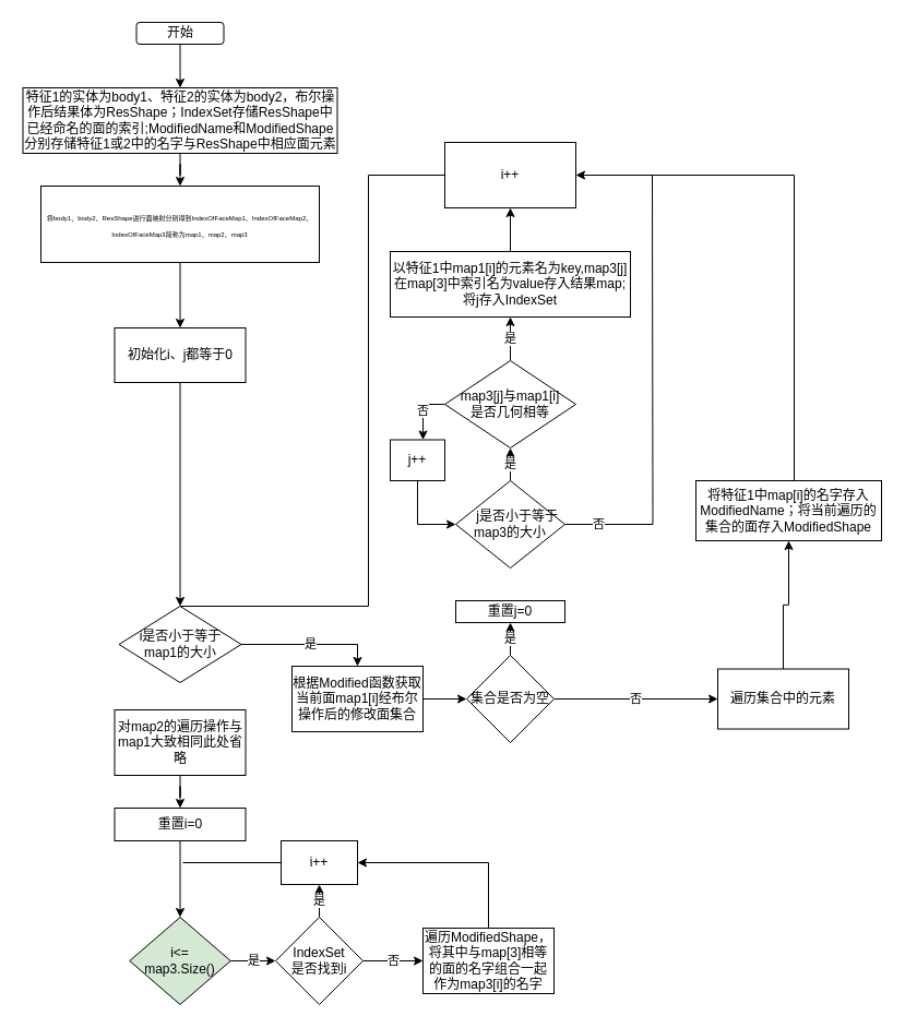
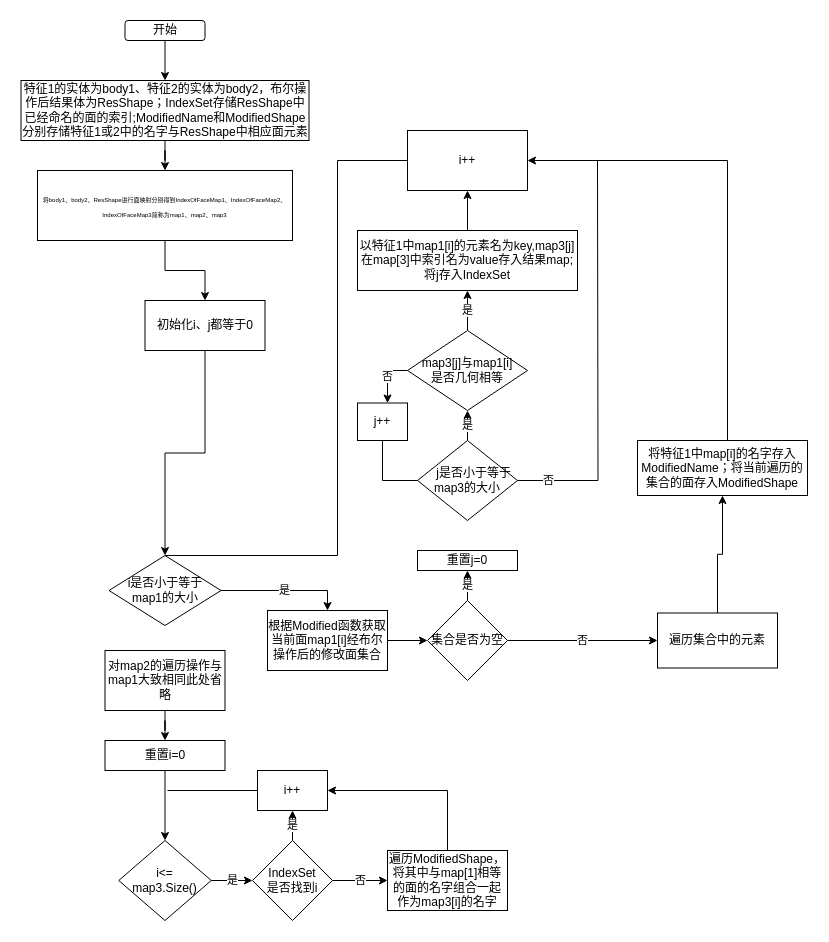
  <mxCell id="0" />
  <mxCell id="1" parent="0" />
  <mxCell id="2" style="edgeStyle=orthogonalEdgeStyle;rounded=0;orthogonalLoop=1;jettySize=auto;html=1;entryX=0.5;entryY=0;entryDx=0;entryDy=0;" parent="1" source="3" target="27" edge="1"><mxGeometry relative="1" as="geometry" /></mxCell>
  <mxCell id="3" value="开始" style="rounded=1;whiteSpace=wrap;html=1;" parent="1" vertex="1"><mxGeometry x="124.5" y="20" width="80" height="20" as="geometry" /></mxCell>
  <mxCell id="4" style="edgeStyle=orthogonalEdgeStyle;rounded=0;orthogonalLoop=1;jettySize=auto;html=1;entryX=0.5;entryY=0;entryDx=0;entryDy=0;" parent="1" source="5" target="10" edge="1"><mxGeometry relative="1" as="geometry" /></mxCell>
  <mxCell id="5" value="&lt;font style=&quot;font-size: 6px;&quot;&gt;将body1、body2、ResShape进行面映射分别得到IndexOfFaceMap1、IndexOfFaceMap2、IndexOfFaceMap3简称为map1、map2、map3&lt;/font&gt;" style="rounded=0;whiteSpace=wrap;html=1;" parent="1" vertex="1"><mxGeometry x="37" y="170" width="255" height="70" as="geometry" /></mxCell>
  <mxCell id="6" value="是" style="edgeStyle=orthogonalEdgeStyle;rounded=0;orthogonalLoop=1;jettySize=auto;html=1;entryX=0.5;entryY=0;entryDx=0;entryDy=0;" parent="1" source="7" target="12" edge="1"><mxGeometry relative="1" as="geometry"><mxPoint x="257" y="595" as="targetPoint" /></mxGeometry></mxCell>
  <mxCell id="7" value="i是否小于等于&lt;br&gt;map1的大小" style="rhombus;whiteSpace=wrap;html=1;" parent="1" vertex="1"><mxGeometry x="108.5" y="555" width="112" height="70" as="geometry" /></mxCell>
  <mxCell id="8" style="edgeStyle=orthogonalEdgeStyle;rounded=0;orthogonalLoop=1;jettySize=auto;html=1;exitX=0.5;exitY=1;exitDx=0;exitDy=0;" parent="1" source="3" target="3" edge="1"><mxGeometry relative="1" as="geometry" /></mxCell>
  <mxCell id="9" style="edgeStyle=orthogonalEdgeStyle;rounded=0;orthogonalLoop=1;jettySize=auto;html=1;entryX=0.5;entryY=0;entryDx=0;entryDy=0;" parent="1" source="10" target="7" edge="1"><mxGeometry relative="1" as="geometry" /></mxCell>
- <mxCell id="10" value="初始化i、j都等于0" style="rounded=0;whiteSpace=wrap;html=1;" parent="1" vertex="1"><mxGeometry x="104.5" y="300" width="120" height="50" as="geometry" /></mxCell>
+ <mxCell id="10" value="初始化i、j都等于0" style="rounded=0;whiteSpace=wrap;html=1;" parent="1" vertex="1"><mxGeometry x="144.5" y="300" width="120" height="50" as="geometry" /></mxCell>
  <mxCell id="11" style="edgeStyle=orthogonalEdgeStyle;rounded=0;orthogonalLoop=1;jettySize=auto;html=1;entryX=0;entryY=0.5;entryDx=0;entryDy=0;" parent="1" source="12" target="15" edge="1"><mxGeometry relative="1" as="geometry"><mxPoint x="417" y="595" as="targetPoint" /></mxGeometry></mxCell>
  <mxCell id="12" value="根据Modified函数获取当前面map1[i]经布尔操作后的修改面集合" style="rounded=0;whiteSpace=wrap;html=1;" parent="1" vertex="1"><mxGeometry x="267" y="610" width="120" height="60" as="geometry" /></mxCell>
  <mxCell id="13" value="否" style="edgeStyle=orthogonalEdgeStyle;rounded=0;orthogonalLoop=1;jettySize=auto;html=1;entryX=0;entryY=0.5;entryDx=0;entryDy=0;" parent="1" source="15" target="17" edge="1"><mxGeometry relative="1" as="geometry"><mxPoint x="557" y="595" as="targetPoint" /></mxGeometry></mxCell>
  <mxCell id="14" value="是" style="edgeStyle=orthogonalEdgeStyle;rounded=0;orthogonalLoop=1;jettySize=auto;html=1;entryX=0.5;entryY=1;entryDx=0;entryDy=0;" parent="1" source="15" target="48" edge="1"><mxGeometry relative="1" as="geometry"><mxPoint x="467" y="550" as="targetPoint" /></mxGeometry></mxCell>
  <mxCell id="15" value="集合是否为空" style="rhombus;whiteSpace=wrap;html=1;" parent="1" vertex="1"><mxGeometry x="427" y="600" width="80" height="80" as="geometry" /></mxCell>
  <mxCell id="16" style="edgeStyle=orthogonalEdgeStyle;rounded=0;orthogonalLoop=1;jettySize=auto;html=1;entryX=0.5;entryY=1;entryDx=0;entryDy=0;" parent="1" source="17" target="30" edge="1"><mxGeometry relative="1" as="geometry" /></mxCell>
  <mxCell id="17" value="遍历集合中的元素" style="rounded=0;whiteSpace=wrap;html=1;" parent="1" vertex="1"><mxGeometry x="657" y="612.5" width="120" height="55" as="geometry" /></mxCell>
  <mxCell id="18" style="edgeStyle=orthogonalEdgeStyle;rounded=0;orthogonalLoop=1;jettySize=auto;html=1;entryX=0.5;entryY=1;entryDx=0;entryDy=0;" parent="1" source="19" target="20" edge="1"><mxGeometry relative="1" as="geometry"><mxPoint x="467" y="430" as="targetPoint" /></mxGeometry></mxCell>
  <mxCell id="19" value="以特征1中map1[i]的元素名为key,map3[j]在map[3]中索引名为value存入结果map;&lt;br&gt;将j存入IndexSet" style="rounded=0;whiteSpace=wrap;html=1;" parent="1" vertex="1"><mxGeometry x="357" y="230" width="220" height="60" as="geometry" /></mxCell>
  <mxCell id="20" value="i++" style="rounded=0;whiteSpace=wrap;html=1;" parent="1" vertex="1"><mxGeometry x="407" y="130" width="120" height="60" as="geometry" /></mxCell>
  <mxCell id="21" value="是" style="edgeStyle=orthogonalEdgeStyle;rounded=0;orthogonalLoop=1;jettySize=auto;html=1;exitX=0.5;exitY=0;exitDx=0;exitDy=0;entryX=0.5;entryY=1;entryDx=0;entryDy=0;" parent="1" source="22" target="25" edge="1"><mxGeometry relative="1" as="geometry"><mxPoint x="467" y="390" as="targetPoint" /></mxGeometry></mxCell>
  <mxCell id="22" value="&amp;nbsp; &amp;nbsp; j是否小于等于&lt;br&gt;map3的大小" style="rhombus;whiteSpace=wrap;html=1;" parent="1" vertex="1"><mxGeometry x="417" y="440" width="100" height="80" as="geometry" /></mxCell>
  <mxCell id="23" value="是" style="edgeStyle=orthogonalEdgeStyle;rounded=0;orthogonalLoop=1;jettySize=auto;html=1;" parent="1" source="25" target="19" edge="1"><mxGeometry relative="1" as="geometry" /></mxCell>
  <mxCell id="24" value="否" style="edgeStyle=orthogonalEdgeStyle;rounded=0;orthogonalLoop=1;jettySize=auto;html=1;" parent="1" source="25" target="45" edge="1"><mxGeometry relative="1" as="geometry"><mxPoint x="367" y="360" as="targetPoint" /><Array as="points"><mxPoint x="387" y="370" /></Array></mxGeometry></mxCell>
  <mxCell id="25" value="map3[j]与map1[i]&lt;br&gt;是否几何相等" style="rhombus;whiteSpace=wrap;html=1;" parent="1" vertex="1"><mxGeometry x="407" y="330" width="120" height="80" as="geometry" /></mxCell>
  <mxCell id="26" style="edgeStyle=orthogonalEdgeStyle;rounded=0;orthogonalLoop=1;jettySize=auto;html=1;entryX=0.5;entryY=0;entryDx=0;entryDy=0;" parent="1" source="27" target="5" edge="1"><mxGeometry relative="1" as="geometry" /></mxCell>
  <mxCell id="27" value="特征1的实体为body1、特征2的实体为body2，布尔操作后结果体为ResShape；IndexSet存储ResShape中已经命名的面的索引;ModifiedName和ModifiedShape分别存储特征1或2中的名字与ResShape中相应面元素" style="rounded=0;whiteSpace=wrap;html=1;" parent="1" vertex="1"><mxGeometry x="20.5" y="80" width="288" height="60" as="geometry" /></mxCell>
  <mxCell id="28" value="" style="endArrow=none;html=1;rounded=0;edgeStyle=orthogonalEdgeStyle;entryX=0;entryY=0.5;entryDx=0;entryDy=0;exitX=0.5;exitY=0;exitDx=0;exitDy=0;" parent="1" source="7" target="20" edge="1"><mxGeometry width="50" height="50" relative="1" as="geometry"><mxPoint x="257" y="460" as="sourcePoint" /><mxPoint x="307" y="410" as="targetPoint" /><Array as="points"><mxPoint x="337" y="555" /><mxPoint x="337" y="160" /></Array></mxGeometry></mxCell>
  <mxCell id="29" style="edgeStyle=orthogonalEdgeStyle;rounded=0;orthogonalLoop=1;jettySize=auto;html=1;entryX=1;entryY=0.5;entryDx=0;entryDy=0;" parent="1" source="30" target="20" edge="1"><mxGeometry relative="1" as="geometry"><Array as="points"><mxPoint x="727" y="160" /></Array></mxGeometry></mxCell>
  <mxCell id="30" value="将特征1中map[i]的名字存入ModifiedName；将当前遍历的集合的面存入ModifiedShape" style="rounded=0;whiteSpace=wrap;html=1;" parent="1" vertex="1"><mxGeometry x="637" y="440" width="170" height="55" as="geometry" /></mxCell>
  <mxCell id="31" style="edgeStyle=orthogonalEdgeStyle;rounded=0;orthogonalLoop=1;jettySize=auto;html=1;entryX=0.5;entryY=0;entryDx=0;entryDy=0;" parent="1" source="32" target="34" edge="1"><mxGeometry relative="1" as="geometry"><mxPoint x="164.5" y="750" as="targetPoint" /></mxGeometry></mxCell>
  <mxCell id="32" value="对map2的遍历操作与map1大致相同此处省略" style="rounded=0;whiteSpace=wrap;html=1;" parent="1" vertex="1"><mxGeometry x="104.5" y="650" width="120" height="60" as="geometry" /></mxCell>
  <mxCell id="33" style="edgeStyle=orthogonalEdgeStyle;rounded=0;orthogonalLoop=1;jettySize=auto;html=1;entryX=0.5;entryY=0;entryDx=0;entryDy=0;" parent="1" source="34" target="36" edge="1"><mxGeometry relative="1" as="geometry"><mxPoint x="164.5" y="810" as="targetPoint" /></mxGeometry></mxCell>
  <mxCell id="34" value="重置i=0" style="rounded=0;whiteSpace=wrap;html=1;" parent="1" vertex="1"><mxGeometry x="104.5" y="740" width="120" height="30" as="geometry" /></mxCell>
  <mxCell id="35" value="是" style="edgeStyle=orthogonalEdgeStyle;rounded=0;orthogonalLoop=1;jettySize=auto;html=1;entryX=0;entryY=0.5;entryDx=0;entryDy=0;" parent="1" source="36" target="39" edge="1"><mxGeometry relative="1" as="geometry"><mxPoint x="237" y="840" as="targetPoint" /></mxGeometry></mxCell>
- <mxCell id="36" value="i&amp;lt;=&lt;br&gt;map3.Size()" style="rhombus;whiteSpace=wrap;html=1;fillColor=#d5e8d4;" parent="1" vertex="1"><mxGeometry x="118.25" y="840" width="92.5" height="80" as="geometry" /></mxCell>
+ <mxCell id="36" value="i&amp;lt;=&lt;br&gt;map3.Size()" style="rhombus;whiteSpace=wrap;html=1;" parent="1" vertex="1"><mxGeometry x="118.25" y="840" width="92.5" height="80" as="geometry" /></mxCell>
  <mxCell id="37" value="否" style="edgeStyle=orthogonalEdgeStyle;rounded=0;orthogonalLoop=1;jettySize=auto;html=1;entryX=0;entryY=0.5;entryDx=0;entryDy=0;" parent="1" source="39" target="41" edge="1"><mxGeometry relative="1" as="geometry"><mxPoint x="387" y="840" as="targetPoint" /></mxGeometry></mxCell>
  <mxCell id="38" value="是" style="edgeStyle=orthogonalEdgeStyle;rounded=0;orthogonalLoop=1;jettySize=auto;html=1;entryX=0.5;entryY=1;entryDx=0;entryDy=0;" parent="1" source="39" target="42" edge="1"><mxGeometry relative="1" as="geometry" /></mxCell>
  <mxCell id="39" value="IndexSet&lt;br&gt;是否找到i" style="rhombus;whiteSpace=wrap;html=1;" parent="1" vertex="1"><mxGeometry x="252" y="840" width="80" height="80" as="geometry" /></mxCell>
  <mxCell id="40" style="edgeStyle=orthogonalEdgeStyle;rounded=0;orthogonalLoop=1;jettySize=auto;html=1;entryX=1;entryY=0.5;entryDx=0;entryDy=0;" parent="1" source="41" target="42" edge="1"><mxGeometry relative="1" as="geometry"><Array as="points"><mxPoint x="447" y="790" /></Array></mxGeometry></mxCell>
- <mxCell id="41" value="遍历ModifiedShape，将其中与map[3]相等的面的名字组合一起作为map3[i]的名字" style="rounded=0;whiteSpace=wrap;html=1;" parent="1" vertex="1"><mxGeometry x="387" y="850" width="120" height="60" as="geometry" /></mxCell>
+ <mxCell id="41" value="遍历ModifiedShape，将其中与map[1]相等的面的名字组合一起作为map3[i]的名字" style="rounded=0;whiteSpace=wrap;html=1;" parent="1" vertex="1"><mxGeometry x="387" y="850" width="120" height="60" as="geometry" /></mxCell>
  <mxCell id="42" value="i++" style="rounded=0;whiteSpace=wrap;html=1;" parent="1" vertex="1"><mxGeometry x="257" y="770" width="70" height="40" as="geometry" /></mxCell>
  <mxCell id="43" value="" style="endArrow=none;html=1;rounded=0;entryX=0;entryY=0.5;entryDx=0;entryDy=0;" parent="1" target="42" edge="1"><mxGeometry width="50" height="50" relative="1" as="geometry"><mxPoint x="167" y="790" as="sourcePoint" /><mxPoint x="347" y="950" as="targetPoint" /></mxGeometry></mxCell>
- <mxCell id="44" style="edgeStyle=orthogonalEdgeStyle;rounded=0;orthogonalLoop=1;jettySize=auto;html=1;" parent="1" source="45" target="22" edge="1"><mxGeometry relative="1" as="geometry"><Array as="points"><mxPoint x="382" y="480" /></Array></mxGeometry></mxCell>
+ <mxCell id="44" style="edgeStyle=orthogonalEdgeStyle;rounded=0;orthogonalLoop=1;jettySize=auto;html=1;endArrow=none;" parent="1" source="45" target="22" edge="1"><mxGeometry relative="1" as="geometry"><Array as="points"><mxPoint x="382" y="480" /></Array></mxGeometry></mxCell>
  <mxCell id="45" value="j++" style="rounded=0;whiteSpace=wrap;html=1;" parent="1" vertex="1"><mxGeometry x="357" y="402.5" width="50" height="37.5" as="geometry" /></mxCell>
  <mxCell id="46" value="" style="endArrow=none;html=1;rounded=0;exitX=1;exitY=0.5;exitDx=0;exitDy=0;edgeStyle=orthogonalEdgeStyle;" parent="1" source="22" edge="1"><mxGeometry width="50" height="50" relative="1" as="geometry"><mxPoint x="537" y="470" as="sourcePoint" /><mxPoint x="597" y="160" as="targetPoint" /></mxGeometry></mxCell>
  <mxCell id="47" value="否" style="edgeLabel;html=1;align=center;verticalAlign=middle;resizable=0;points=[];" parent="46" vertex="1" connectable="0"><mxGeometry x="-0.852" y="1" relative="1" as="geometry"><mxPoint as="offset" /></mxGeometry></mxCell>
  <mxCell id="48" value="重置j=0" style="rounded=0;whiteSpace=wrap;html=1;" vertex="1" parent="1"><mxGeometry x="417" y="550" width="100" height="20" as="geometry" /></mxCell>
